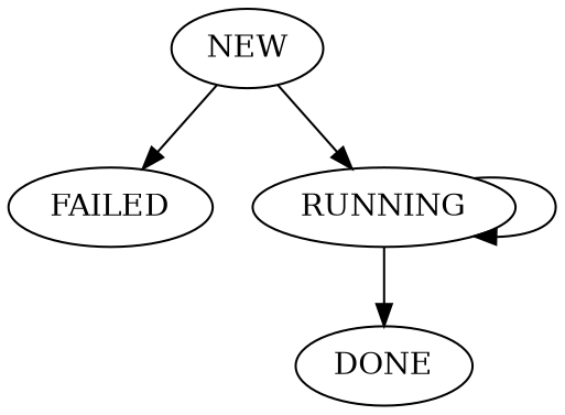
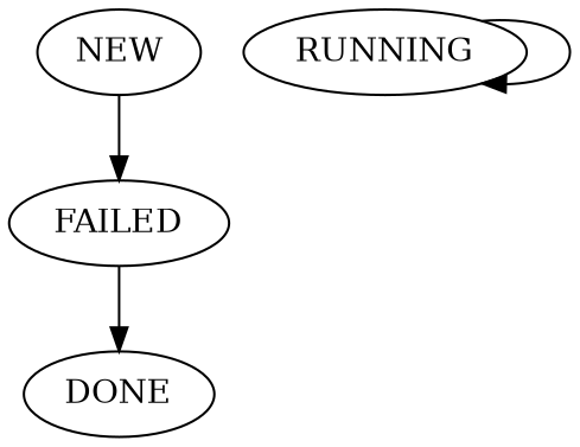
  digraph {
    n1 [label=DONE]
    n2 [label=FAILED]
    n3 [label=NEW]
    n4 [label=RUNNING]
    n3 -> n2
-   n3 -> n4
-   n4 -> n1
+   n2 -> n1
    n4 -> n4
  }
